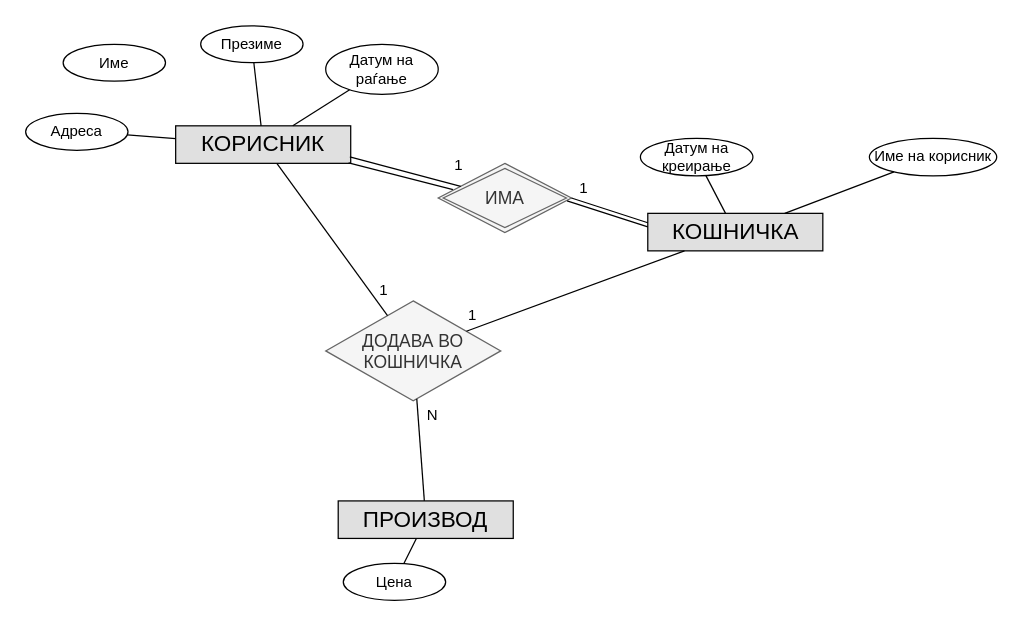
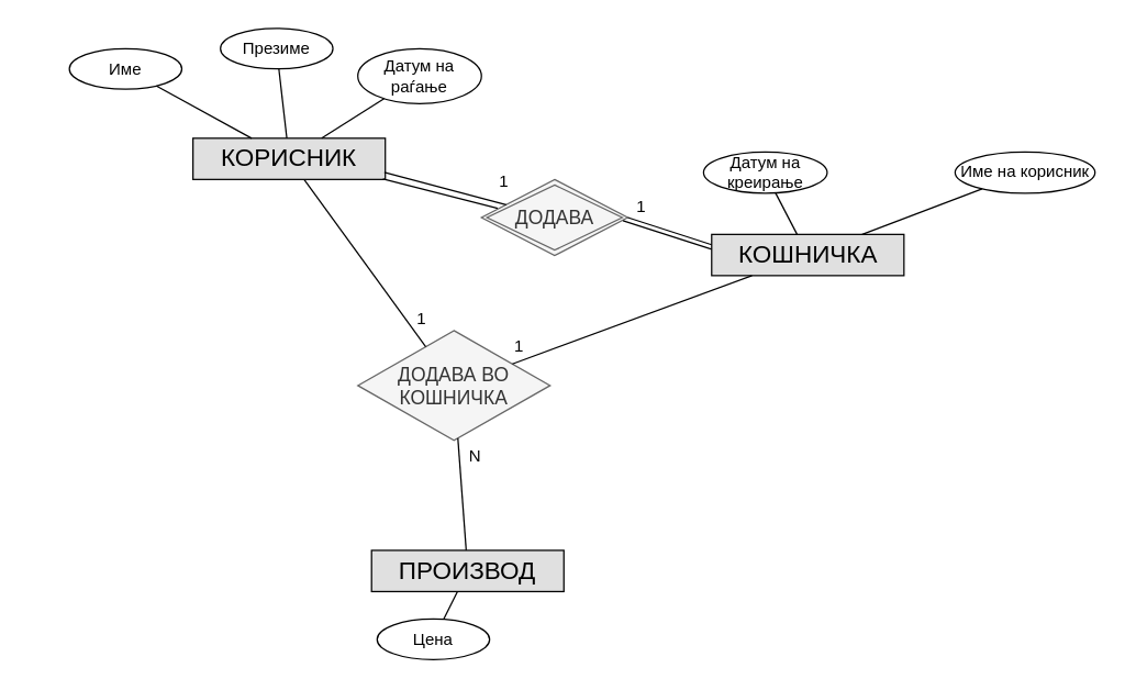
  <mxCell id="0" />
  <mxCell id="1" parent="0" />
  <mxCell id="2" value="&lt;span style=&quot;font-size: 18px;&quot;&gt;ПРОИЗВОД&lt;/span&gt;" style="rounded=0;whiteSpace=wrap;html=1;fillColor=#E0E0E0;" vertex="1" parent="1"><mxGeometry x="270" y="400" width="140" height="30" as="geometry" /></mxCell>
  <mxCell id="3" value="&lt;span style=&quot;font-size: 18px;&quot;&gt;КОШНИЧКА&lt;/span&gt;" style="rounded=0;whiteSpace=wrap;html=1;fillColor=#E0E0E0;" vertex="1" parent="1"><mxGeometry x="517.6" y="170" width="140" height="30" as="geometry" /></mxCell>
  <mxCell id="4" value="&lt;span style=&quot;font-size: 18px;&quot;&gt;КОРИСНИК&lt;br&gt;&lt;/span&gt;" style="rounded=0;whiteSpace=wrap;html=1;fillColor=#E0E0E0;" vertex="1" parent="1"><mxGeometry x="140" y="100" width="140" height="30" as="geometry" /></mxCell>
  <mxCell id="5" value="Име" style="ellipse;whiteSpace=wrap;html=1;align=center;" vertex="1" parent="1"><mxGeometry x="50" y="34.78" width="81.87" height="29.55" as="geometry" /></mxCell>
  <mxCell id="6" value="Цена" style="ellipse;whiteSpace=wrap;html=1;align=center;" vertex="1" parent="1"><mxGeometry x="274.06" y="450" width="81.87" height="29.55" as="geometry" /></mxCell>
- <mxCell id="7" value="" style="endArrow=none;html=1;rounded=0;" edge="1" parent="1" source="15" target="4"><mxGeometry relative="1" as="geometry"><mxPoint x="270.91" y="270.52" as="sourcePoint" /><mxPoint x="351.7" y="300" as="targetPoint" /></mxGeometry></mxCell>
+ <mxCell id="8" value="" style="endArrow=none;html=1;rounded=0;" edge="1" parent="1" source="5" target="4"><mxGeometry relative="1" as="geometry"><mxPoint x="280.91" y="280.52" as="sourcePoint" /><mxPoint x="361.7" y="310" as="targetPoint" /></mxGeometry></mxCell>
  <mxCell id="9" value="" style="endArrow=none;html=1;rounded=0;" edge="1" parent="1" source="12" target="4"><mxGeometry relative="1" as="geometry"><mxPoint x="290.91" y="290.52" as="sourcePoint" /><mxPoint x="371.7" y="320" as="targetPoint" /></mxGeometry></mxCell>
  <mxCell id="10" value="" style="endArrow=none;html=1;rounded=0;" edge="1" parent="1" source="14" target="4"><mxGeometry relative="1" as="geometry"><mxPoint x="300.91" y="300.52" as="sourcePoint" /><mxPoint x="381.7" y="330" as="targetPoint" /></mxGeometry></mxCell>
  <mxCell id="11" value="" style="endArrow=none;html=1;rounded=0;" edge="1" parent="1" source="2" target="6"><mxGeometry relative="1" as="geometry"><mxPoint x="299.06" y="440" as="sourcePoint" /><mxPoint x="480.76" y="510" as="targetPoint" /></mxGeometry></mxCell>
  <mxCell id="12" value="Презиме" style="ellipse;whiteSpace=wrap;html=1;align=center;" vertex="1" parent="1"><mxGeometry x="160" y="20" width="81.87" height="29.55" as="geometry" /></mxCell>
  <mxCell id="13" value="Име на корисник" style="ellipse;whiteSpace=wrap;html=1;align=center;" vertex="1" parent="1"><mxGeometry x="694.82" y="110" width="101.87" height="30" as="geometry" /></mxCell>
  <mxCell id="14" value="Датум на раѓање" style="ellipse;whiteSpace=wrap;html=1;align=center;" vertex="1" parent="1"><mxGeometry x="260" y="34.78" width="90" height="40" as="geometry" /></mxCell>
- <mxCell id="15" value="Адреса" style="ellipse;whiteSpace=wrap;html=1;align=center;" vertex="1" parent="1"><mxGeometry x="20" y="90" width="81.87" height="29.55" as="geometry" /></mxCell>
  <mxCell id="16" value="" style="endArrow=none;html=1;rounded=0;exitX=0.988;exitY=0.99;exitDx=0;exitDy=0;exitPerimeter=0;entryX=0.111;entryY=0.38;entryDx=0;entryDy=0;entryPerimeter=0;" edge="1" parent="1" source="4" target="17"><mxGeometry relative="1" as="geometry"><mxPoint x="300" y="130" as="sourcePoint" /><mxPoint x="340" y="160" as="targetPoint" /></mxGeometry></mxCell>
- <mxCell id="17" value="&lt;font style=&quot;font-size: 14px&quot;&gt;ИМА&lt;/font&gt;" style="shape=rhombus;double=1;perimeter=rhombusPerimeter;whiteSpace=wrap;html=1;align=center;fillColor=#f5f5f5;strokeColor=#666666;fontColor=#333333;" vertex="1" parent="1"><mxGeometry x="350" y="130" width="106.56" height="55.45" as="geometry" /></mxCell>
+ <mxCell id="17" value="&lt;font style=&quot;font-size: 14px&quot;&gt;ДОДАВА&lt;/font&gt;" style="shape=rhombus;double=1;perimeter=rhombusPerimeter;whiteSpace=wrap;html=1;align=center;fillColor=#f5f5f5;strokeColor=#666666;fontColor=#333333;" vertex="1" parent="1"><mxGeometry x="350" y="130" width="106.56" height="55.45" as="geometry" /></mxCell>
  <mxCell id="18" value="" style="endArrow=none;html=1;rounded=0;exitX=0.995;exitY=0.826;exitDx=0;exitDy=0;exitPerimeter=0;" edge="1" parent="1" source="4" target="17"><mxGeometry relative="1" as="geometry"><mxPoint x="310" y="119.55" as="sourcePoint" /><mxPoint x="390.79" y="149.03" as="targetPoint" /></mxGeometry></mxCell>
  <mxCell id="19" value="" style="endArrow=none;html=1;rounded=0;exitX=0.967;exitY=0.541;exitDx=0;exitDy=0;exitPerimeter=0;entryX=0;entryY=0.363;entryDx=0;entryDy=0;entryPerimeter=0;" edge="1" parent="1" source="17" target="3"><mxGeometry relative="1" as="geometry"><mxPoint x="430" y="190.82" as="sourcePoint" /><mxPoint x="516.189" y="213.127" as="targetPoint" /></mxGeometry></mxCell>
  <mxCell id="20" value="" style="endArrow=none;html=1;rounded=0;exitX=1;exitY=0.5;exitDx=0;exitDy=0;entryX=0;entryY=0.25;entryDx=0;entryDy=0;" edge="1" parent="1" source="17" target="3"><mxGeometry relative="1" as="geometry"><mxPoint x="434.62" y="185.45" as="sourcePoint" /><mxPoint x="523.331" y="209.023" as="targetPoint" /></mxGeometry></mxCell>
  <mxCell id="21" value="1" style="resizable=0;html=1;align=right;verticalAlign=bottom;" connectable="0" vertex="1" parent="1"><mxGeometry x="370" y="139.997" as="geometry" /></mxCell>
  <mxCell id="22" value="1" style="resizable=0;html=1;align=right;verticalAlign=bottom;" connectable="0" vertex="1" parent="1"><mxGeometry x="470" y="157.727" as="geometry" /></mxCell>
  <mxCell id="23" value="" style="endArrow=none;html=1;rounded=0;" edge="1" parent="1" source="3" target="13"><mxGeometry relative="1" as="geometry"><mxPoint x="610.004" y="219.108" as="sourcePoint" /><mxPoint x="674.56" y="240" as="targetPoint" /></mxGeometry></mxCell>
  <mxCell id="24" value="Датум на креирање" style="ellipse;whiteSpace=wrap;html=1;align=center;" vertex="1" parent="1"><mxGeometry x="511.69" y="110" width="90" height="30" as="geometry" /></mxCell>
  <mxCell id="25" value="" style="endArrow=none;html=1;rounded=0;" edge="1" parent="1" source="3" target="24"><mxGeometry relative="1" as="geometry"><mxPoint x="615.436" y="210" as="sourcePoint" /><mxPoint x="664.012" y="250.852" as="targetPoint" /></mxGeometry></mxCell>
  <mxCell id="26" value="&lt;span style=&quot;font-size: 14px;&quot;&gt;ДОДАВА ВО КОШНИЧКА&lt;/span&gt;" style="shape=rhombus;perimeter=rhombusPerimeter;whiteSpace=wrap;html=1;align=center;fillColor=#f5f5f5;strokeColor=#666666;fontColor=#333333;" vertex="1" parent="1"><mxGeometry x="260" y="240" width="140" height="80" as="geometry" /></mxCell>
  <mxCell id="27" value="" style="endArrow=none;html=1;rounded=0;" edge="1" parent="1" source="3" target="26"><mxGeometry relative="1" as="geometry"><mxPoint x="110.63" y="604.1" as="sourcePoint" /><mxPoint x="67.5" y="724.55" as="targetPoint" /></mxGeometry></mxCell>
  <mxCell id="28" value="" style="endArrow=none;html=1;rounded=0;" edge="1" parent="1" source="2" target="26"><mxGeometry relative="1" as="geometry"><mxPoint x="560.8" y="210" as="sourcePoint" /><mxPoint x="373.054" y="286.527" as="targetPoint" /></mxGeometry></mxCell>
  <mxCell id="29" value="" style="endArrow=none;html=1;rounded=0;" edge="1" parent="1" source="26" target="4"><mxGeometry relative="1" as="geometry"><mxPoint x="570.8" y="220" as="sourcePoint" /><mxPoint x="383.054" y="296.527" as="targetPoint" /></mxGeometry></mxCell>
  <mxCell id="30" value="1" style="resizable=0;html=1;align=right;verticalAlign=bottom;" connectable="0" vertex="1" parent="1"><mxGeometry x="310" y="239.997" as="geometry" /></mxCell>
  <mxCell id="31" value="1" style="resizable=0;html=1;align=right;verticalAlign=bottom;" connectable="0" vertex="1" parent="1"><mxGeometry x="380.93" y="259.997" as="geometry" /></mxCell>
  <mxCell id="32" value="N" style="resizable=0;html=1;align=right;verticalAlign=bottom;" connectable="0" vertex="1" parent="1"><mxGeometry x="350" y="339.997" as="geometry" /></mxCell>
